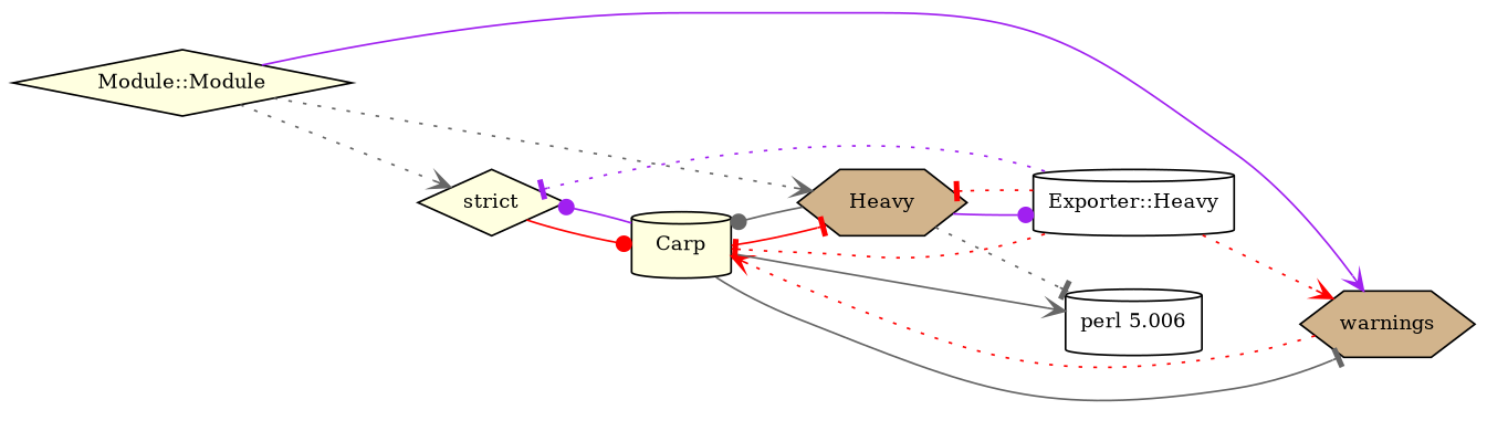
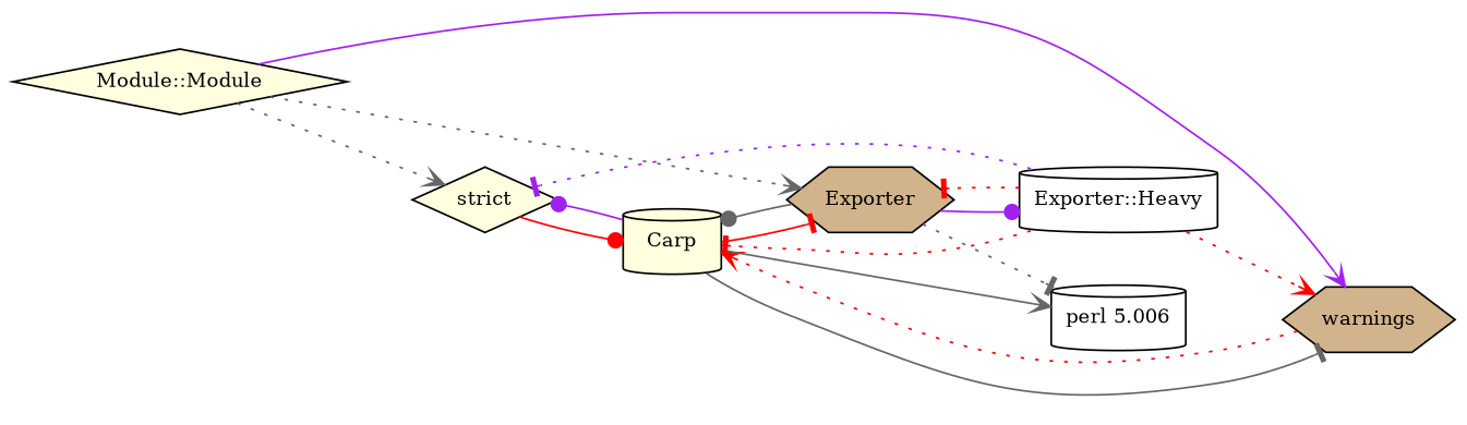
  digraph {
    rankdir=LR
    node [fillcolor=lightyellow fontsize=11 shape=cylinder style=filled]
    edge [arrowhead=vee color=gray40 style=dotted]
    n1 [label="Module::Module" shape=diamond]
    "strict" [shape=diamond]
    warnings [fillcolor=tan shape=hexagon]
-   Exporter [fillcolor=tan shape=hexagon label=Heavy]
+   Exporter [fillcolor=tan shape=hexagon]
    Carp
    "Exporter::Heavy" [fillcolor=white]
    "perl 5.006" [fillcolor=white]
    n1 -> "strict"
    n1 -> warnings [color=purple style=solid]
    n1 -> Exporter
    "strict" -> Carp [arrowhead=dot color=red style=solid]
    warnings -> Carp [color=red]
    Exporter -> Carp [arrowhead=dot style=solid]
    Exporter -> "Exporter::Heavy" [arrowhead=dot color=purple style=solid]
    Exporter -> "perl 5.006" [arrowhead=tee]
    Carp -> "strict" [arrowhead=dot color=purple style=solid]
    Carp -> warnings [arrowhead=tee style=solid]
    Carp -> Exporter [arrowhead=tee color=red style=solid]
    Carp -> "perl 5.006" [style=solid]
    "Exporter::Heavy" -> "strict" [arrowhead=tee color=purple]
    "Exporter::Heavy" -> warnings [color=red]
    "Exporter::Heavy" -> Exporter [arrowhead=tee color=red]
    "Exporter::Heavy" -> Carp [arrowhead=tee color=red]
  }
